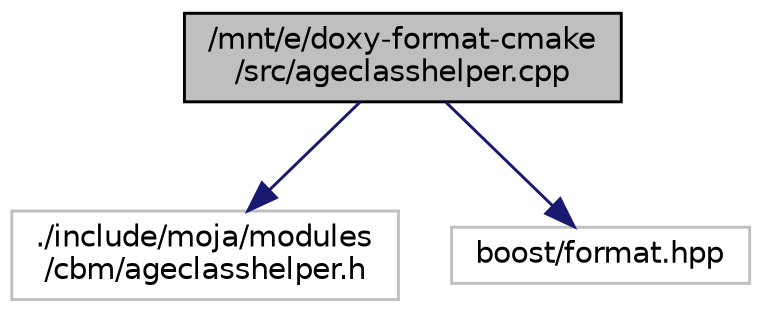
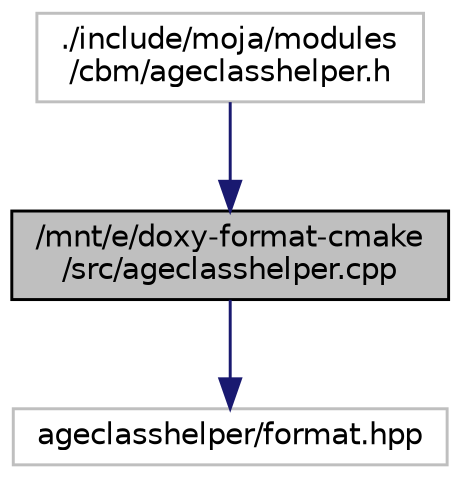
  digraph {
    fontname="DejaVu Sans"
    node [color=grey75 fillcolor=white fontname="DejaVu Sans" fontsize=10 shape=record style=filled]
    edge [color=midnightblue fontname="DejaVu Sans" fontsize=10 labelfontname=Helvetica labelfontsize=10 style=solid]
    n1 [color=black fillcolor=grey75 fontcolor=black height=0.2 label="/mnt/e/doxy-format-cmake\l/src/ageclasshelper.cpp" width=0.4]
    n2 [height=0.2 label="./include/moja/modules\l/cbm/ageclasshelper.h" width=0.4]
-   n3 [height=0.2 label="boost/format.hpp" width=0.4]
-   n1 -> n2
+   n3 [height=0.2 label="ageclasshelper/format.hpp" width=0.4]
+   n2 -> n1
    n1 -> n3
  }
